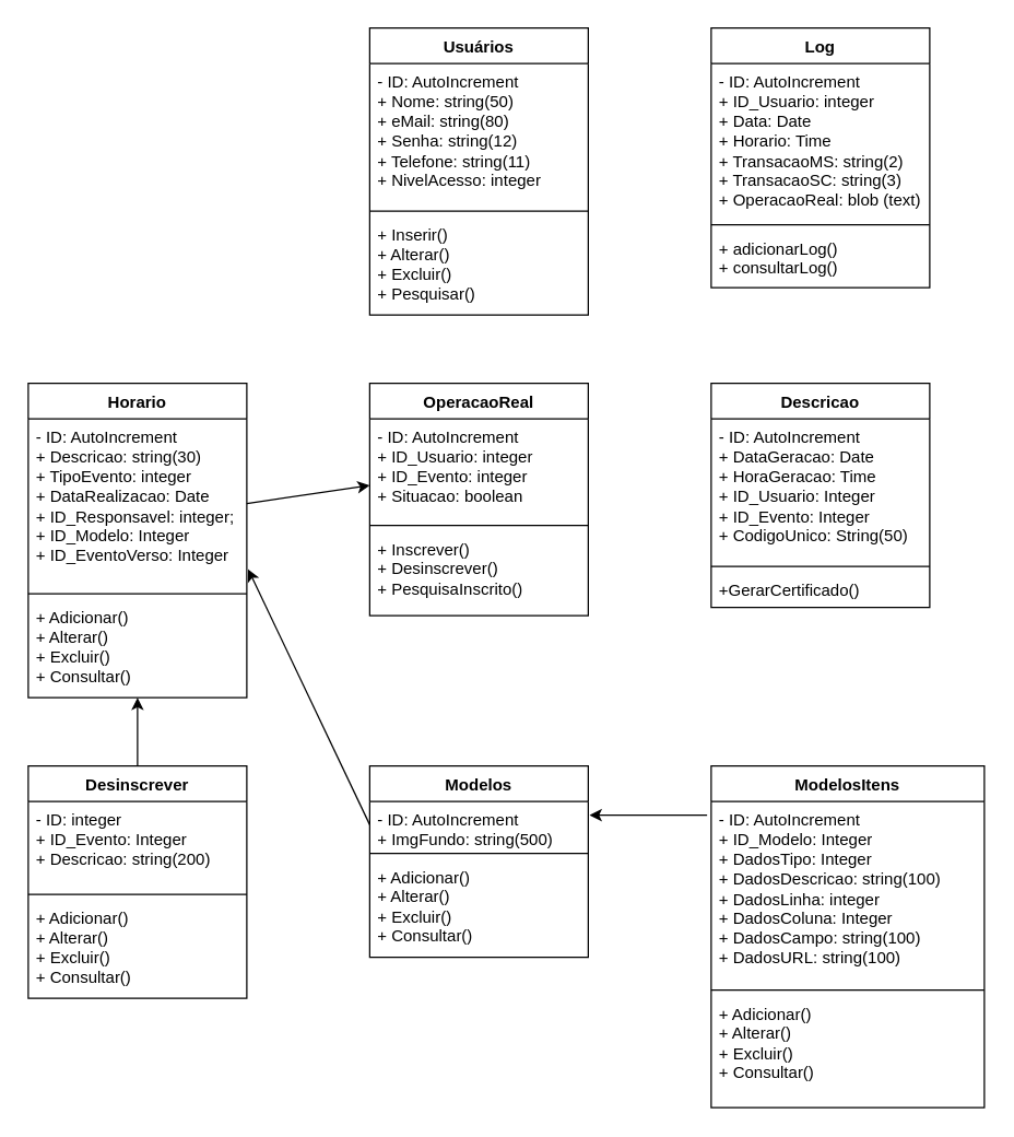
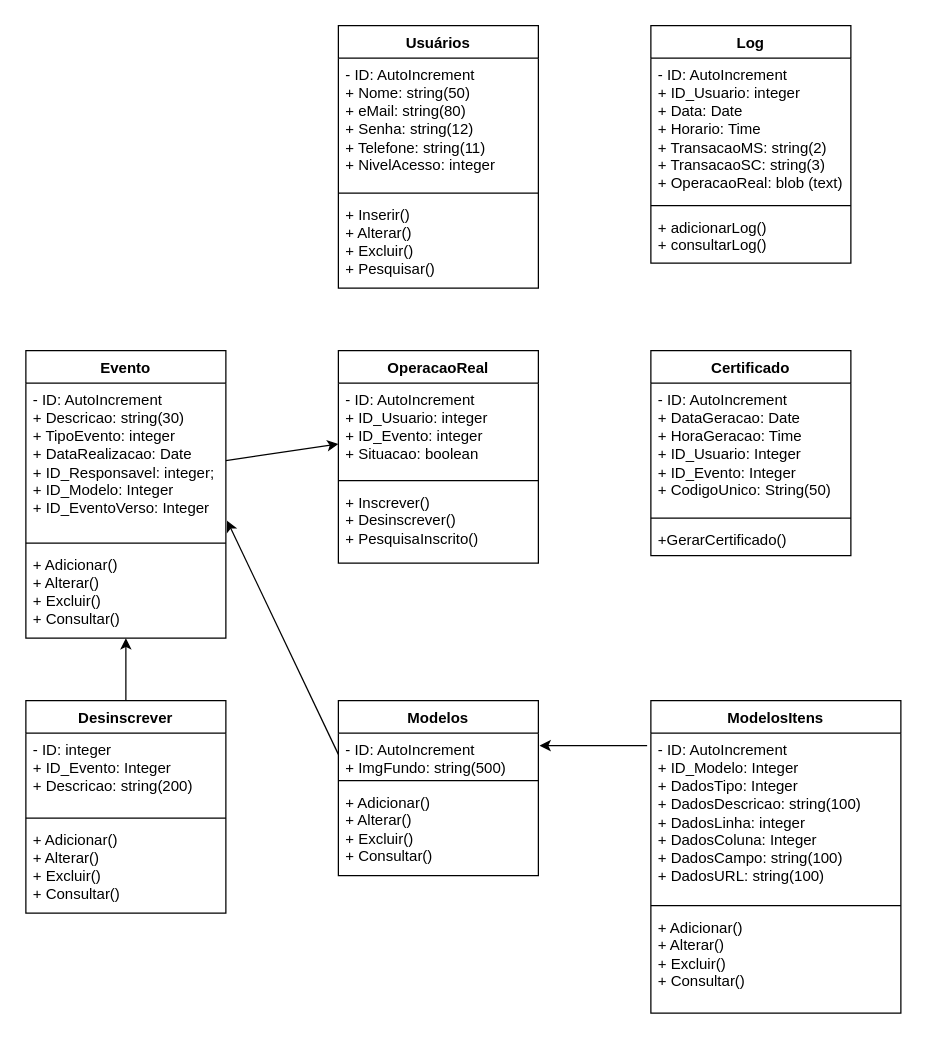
  <mxCell id="0" />
  <mxCell id="1" parent="0" />
  <mxCell id="2" value="Usuários" style="swimlane;fontStyle=1;align=center;verticalAlign=top;childLayout=stackLayout;horizontal=1;startSize=26;horizontalStack=0;resizeParent=1;resizeParentMax=0;resizeLast=0;collapsible=1;marginBottom=0;whiteSpace=wrap;html=1;" vertex="1" parent="1"><mxGeometry x="270" y="20" width="160" height="210" as="geometry" /></mxCell>
  <mxCell id="3" value="- ID: AutoIncrement&lt;br&gt;+ Nome: string(50)&lt;br&gt;+ eMail: string(80)&lt;br&gt;+ Senha: string(12)&lt;br&gt;+ Telefone: string(11)&lt;br&gt;+ NivelAcesso: integer" style="text;strokeColor=none;fillColor=none;align=left;verticalAlign=top;spacingLeft=4;spacingRight=4;overflow=hidden;rotatable=0;points=[[0,0.5],[1,0.5]];portConstraint=eastwest;whiteSpace=wrap;html=1;" vertex="1" parent="2"><mxGeometry y="26" width="160" height="104" as="geometry" /></mxCell>
  <mxCell id="4" value="" style="line;strokeWidth=1;fillColor=none;align=left;verticalAlign=middle;spacingTop=-1;spacingLeft=3;spacingRight=3;rotatable=0;labelPosition=right;points=[];portConstraint=eastwest;strokeColor=inherit;" vertex="1" parent="2"><mxGeometry y="130" width="160" height="8" as="geometry" /></mxCell>
  <mxCell id="5" value="+ Inserir()&lt;br&gt;+ Alterar()&lt;br&gt;+ Excluir()&lt;br&gt;+ Pesquisar()" style="text;strokeColor=none;fillColor=none;align=left;verticalAlign=top;spacingLeft=4;spacingRight=4;overflow=hidden;rotatable=0;points=[[0,0.5],[1,0.5]];portConstraint=eastwest;whiteSpace=wrap;html=1;" vertex="1" parent="2"><mxGeometry y="138" width="160" height="72" as="geometry" /></mxCell>
  <mxCell id="6" value="Log" style="swimlane;fontStyle=1;align=center;verticalAlign=top;childLayout=stackLayout;horizontal=1;startSize=26;horizontalStack=0;resizeParent=1;resizeParentMax=0;resizeLast=0;collapsible=1;marginBottom=0;whiteSpace=wrap;html=1;" vertex="1" parent="1"><mxGeometry x="520" y="20" width="160" height="190" as="geometry" /></mxCell>
  <mxCell id="7" value="- ID: AutoIncrement&lt;br&gt;+ ID_Usuario: integer&lt;br&gt;+ Data: Date&lt;br&gt;+ Horario: Time&lt;br&gt;+ TransacaoMS: string(2)&lt;br&gt;+ TransacaoSC: string(3)&lt;br&gt;+ OperacaoReal: blob (text)" style="text;strokeColor=none;fillColor=none;align=left;verticalAlign=top;spacingLeft=4;spacingRight=4;overflow=hidden;rotatable=0;points=[[0,0.5],[1,0.5]];portConstraint=eastwest;whiteSpace=wrap;html=1;" vertex="1" parent="6"><mxGeometry y="26" width="160" height="114" as="geometry" /></mxCell>
  <mxCell id="8" value="" style="line;strokeWidth=1;fillColor=none;align=left;verticalAlign=middle;spacingTop=-1;spacingLeft=3;spacingRight=3;rotatable=0;labelPosition=right;points=[];portConstraint=eastwest;strokeColor=inherit;" vertex="1" parent="6"><mxGeometry y="140" width="160" height="8" as="geometry" /></mxCell>
  <mxCell id="9" value="+ adicionarLog()&lt;br&gt;+ consultarLog()" style="text;strokeColor=none;fillColor=none;align=left;verticalAlign=top;spacingLeft=4;spacingRight=4;overflow=hidden;rotatable=0;points=[[0,0.5],[1,0.5]];portConstraint=eastwest;whiteSpace=wrap;html=1;" vertex="1" parent="6"><mxGeometry y="148" width="160" height="42" as="geometry" /></mxCell>
- <mxCell id="10" value="Horario" style="swimlane;fontStyle=1;align=center;verticalAlign=top;childLayout=stackLayout;horizontal=1;startSize=26;horizontalStack=0;resizeParent=1;resizeParentMax=0;resizeLast=0;collapsible=1;marginBottom=0;whiteSpace=wrap;html=1;" vertex="1" parent="1"><mxGeometry x="20" y="280" width="160" height="230" as="geometry" /></mxCell>
+ <mxCell id="10" value="Evento" style="swimlane;fontStyle=1;align=center;verticalAlign=top;childLayout=stackLayout;horizontal=1;startSize=26;horizontalStack=0;resizeParent=1;resizeParentMax=0;resizeLast=0;collapsible=1;marginBottom=0;whiteSpace=wrap;html=1;" vertex="1" parent="1"><mxGeometry x="20" y="280" width="160" height="230" as="geometry" /></mxCell>
  <mxCell id="11" value="- ID: AutoIncrement&lt;br&gt;+ Descricao: string(30)&lt;br&gt;+ TipoEvento: integer&lt;br&gt;+ DataRealizacao: Date&lt;br&gt;+ ID_Responsavel: integer;&lt;br&gt;+ ID_Modelo: Integer&lt;br&gt;+ ID_EventoVerso: Integer" style="text;strokeColor=none;fillColor=none;align=left;verticalAlign=top;spacingLeft=4;spacingRight=4;overflow=hidden;rotatable=0;points=[[0,0.5],[1,0.5]];portConstraint=eastwest;whiteSpace=wrap;html=1;" vertex="1" parent="10"><mxGeometry y="26" width="160" height="124" as="geometry" /></mxCell>
  <mxCell id="12" value="" style="line;strokeWidth=1;fillColor=none;align=left;verticalAlign=middle;spacingTop=-1;spacingLeft=3;spacingRight=3;rotatable=0;labelPosition=right;points=[];portConstraint=eastwest;strokeColor=inherit;" vertex="1" parent="10"><mxGeometry y="150" width="160" height="8" as="geometry" /></mxCell>
  <mxCell id="13" value="+ Adicionar()&lt;br&gt;+ Alterar()&lt;br&gt;+ Excluir()&lt;br&gt;+ Consultar()" style="text;strokeColor=none;fillColor=none;align=left;verticalAlign=top;spacingLeft=4;spacingRight=4;overflow=hidden;rotatable=0;points=[[0,0.5],[1,0.5]];portConstraint=eastwest;whiteSpace=wrap;html=1;" vertex="1" parent="10"><mxGeometry y="158" width="160" height="72" as="geometry" /></mxCell>
  <mxCell id="14" value="OperacaoReal" style="swimlane;fontStyle=1;align=center;verticalAlign=top;childLayout=stackLayout;horizontal=1;startSize=26;horizontalStack=0;resizeParent=1;resizeParentMax=0;resizeLast=0;collapsible=1;marginBottom=0;whiteSpace=wrap;html=1;" vertex="1" parent="1"><mxGeometry x="270" y="280" width="160" height="170" as="geometry" /></mxCell>
  <mxCell id="15" value="- ID: AutoIncrement&lt;br&gt;+ ID_Usuario: integer&lt;br&gt;+ ID_Evento: integer&lt;br&gt;+ Situacao: boolean&lt;br&gt;" style="text;strokeColor=none;fillColor=none;align=left;verticalAlign=top;spacingLeft=4;spacingRight=4;overflow=hidden;rotatable=0;points=[[0,0.5],[1,0.5]];portConstraint=eastwest;whiteSpace=wrap;html=1;" vertex="1" parent="14"><mxGeometry y="26" width="160" height="74" as="geometry" /></mxCell>
  <mxCell id="16" value="" style="line;strokeWidth=1;fillColor=none;align=left;verticalAlign=middle;spacingTop=-1;spacingLeft=3;spacingRight=3;rotatable=0;labelPosition=right;points=[];portConstraint=eastwest;strokeColor=inherit;" vertex="1" parent="14"><mxGeometry y="100" width="160" height="8" as="geometry" /></mxCell>
  <mxCell id="17" value="+ Inscrever()&lt;br&gt;+ Desinscrever()&lt;br&gt;+ PesquisaInscrito()" style="text;strokeColor=none;fillColor=none;align=left;verticalAlign=top;spacingLeft=4;spacingRight=4;overflow=hidden;rotatable=0;points=[[0,0.5],[1,0.5]];portConstraint=eastwest;whiteSpace=wrap;html=1;" vertex="1" parent="14"><mxGeometry y="108" width="160" height="62" as="geometry" /></mxCell>
- <mxCell id="18" value="Descricao" style="swimlane;fontStyle=1;align=center;verticalAlign=top;childLayout=stackLayout;horizontal=1;startSize=26;horizontalStack=0;resizeParent=1;resizeParentMax=0;resizeLast=0;collapsible=1;marginBottom=0;whiteSpace=wrap;html=1;" vertex="1" parent="1"><mxGeometry x="520" y="280" width="160" height="164" as="geometry" /></mxCell>
+ <mxCell id="18" value="Certificado" style="swimlane;fontStyle=1;align=center;verticalAlign=top;childLayout=stackLayout;horizontal=1;startSize=26;horizontalStack=0;resizeParent=1;resizeParentMax=0;resizeLast=0;collapsible=1;marginBottom=0;whiteSpace=wrap;html=1;" vertex="1" parent="1"><mxGeometry x="520" y="280" width="160" height="164" as="geometry" /></mxCell>
  <mxCell id="19" value="- ID: AutoIncrement&lt;br&gt;+ DataGeracao: Date&lt;br&gt;+ HoraGeracao: Time&lt;br&gt;+ ID_Usuario: Integer&lt;br&gt;+ ID_Evento: Integer&lt;br&gt;+ CodigoUnico: String(50)" style="text;strokeColor=none;fillColor=none;align=left;verticalAlign=top;spacingLeft=4;spacingRight=4;overflow=hidden;rotatable=0;points=[[0,0.5],[1,0.5]];portConstraint=eastwest;whiteSpace=wrap;html=1;" vertex="1" parent="18"><mxGeometry y="26" width="160" height="104" as="geometry" /></mxCell>
  <mxCell id="20" value="" style="line;strokeWidth=1;fillColor=none;align=left;verticalAlign=middle;spacingTop=-1;spacingLeft=3;spacingRight=3;rotatable=0;labelPosition=right;points=[];portConstraint=eastwest;strokeColor=inherit;" vertex="1" parent="18"><mxGeometry y="130" width="160" height="8" as="geometry" /></mxCell>
  <mxCell id="21" value="+GerarCertificado()" style="text;strokeColor=none;fillColor=none;align=left;verticalAlign=top;spacingLeft=4;spacingRight=4;overflow=hidden;rotatable=0;points=[[0,0.5],[1,0.5]];portConstraint=eastwest;whiteSpace=wrap;html=1;" vertex="1" parent="18"><mxGeometry y="138" width="160" height="26" as="geometry" /></mxCell>
  <mxCell id="22" style="edgeStyle=none;rounded=0;orthogonalLoop=1;jettySize=auto;html=1;" edge="1" parent="1" source="23" target="13"><mxGeometry relative="1" as="geometry" /></mxCell>
  <mxCell id="23" value="Desinscrever" style="swimlane;fontStyle=1;align=center;verticalAlign=top;childLayout=stackLayout;horizontal=1;startSize=26;horizontalStack=0;resizeParent=1;resizeParentMax=0;resizeLast=0;collapsible=1;marginBottom=0;whiteSpace=wrap;html=1;" vertex="1" parent="1"><mxGeometry x="20" y="560" width="160" height="170" as="geometry" /></mxCell>
  <mxCell id="24" value="- ID: integer&lt;br&gt;+ ID_Evento: Integer&lt;br&gt;+ Descricao: string(200)" style="text;strokeColor=none;fillColor=none;align=left;verticalAlign=top;spacingLeft=4;spacingRight=4;overflow=hidden;rotatable=0;points=[[0,0.5],[1,0.5]];portConstraint=eastwest;whiteSpace=wrap;html=1;" vertex="1" parent="23"><mxGeometry y="26" width="160" height="64" as="geometry" /></mxCell>
  <mxCell id="25" value="" style="line;strokeWidth=1;fillColor=none;align=left;verticalAlign=middle;spacingTop=-1;spacingLeft=3;spacingRight=3;rotatable=0;labelPosition=right;points=[];portConstraint=eastwest;strokeColor=inherit;" vertex="1" parent="23"><mxGeometry y="90" width="160" height="8" as="geometry" /></mxCell>
  <mxCell id="26" value="+ Adicionar()&lt;br&gt;+ Alterar()&lt;br&gt;+ Excluir()&lt;br&gt;+ Consultar()" style="text;strokeColor=none;fillColor=none;align=left;verticalAlign=top;spacingLeft=4;spacingRight=4;overflow=hidden;rotatable=0;points=[[0,0.5],[1,0.5]];portConstraint=eastwest;whiteSpace=wrap;html=1;" vertex="1" parent="23"><mxGeometry y="98" width="160" height="72" as="geometry" /></mxCell>
  <mxCell id="27" value="Modelos" style="swimlane;fontStyle=1;align=center;verticalAlign=top;childLayout=stackLayout;horizontal=1;startSize=26;horizontalStack=0;resizeParent=1;resizeParentMax=0;resizeLast=0;collapsible=1;marginBottom=0;whiteSpace=wrap;html=1;" vertex="1" parent="1"><mxGeometry x="270" y="560" width="160" height="140" as="geometry" /></mxCell>
  <mxCell id="28" value="- ID: AutoIncrement&lt;br&gt;+ ImgFundo: string(500)" style="text;strokeColor=none;fillColor=none;align=left;verticalAlign=top;spacingLeft=4;spacingRight=4;overflow=hidden;rotatable=0;points=[[0,0.5],[1,0.5]];portConstraint=eastwest;whiteSpace=wrap;html=1;" vertex="1" parent="27"><mxGeometry y="26" width="160" height="34" as="geometry" /></mxCell>
  <mxCell id="29" value="" style="line;strokeWidth=1;fillColor=none;align=left;verticalAlign=middle;spacingTop=-1;spacingLeft=3;spacingRight=3;rotatable=0;labelPosition=right;points=[];portConstraint=eastwest;strokeColor=inherit;" vertex="1" parent="27"><mxGeometry y="60" width="160" height="8" as="geometry" /></mxCell>
  <mxCell id="30" value="+ Adicionar()&lt;br&gt;+ Alterar()&lt;br&gt;+ Excluir()&lt;br&gt;+ Consultar()" style="text;strokeColor=none;fillColor=none;align=left;verticalAlign=top;spacingLeft=4;spacingRight=4;overflow=hidden;rotatable=0;points=[[0,0.5],[1,0.5]];portConstraint=eastwest;whiteSpace=wrap;html=1;" vertex="1" parent="27"><mxGeometry y="68" width="160" height="72" as="geometry" /></mxCell>
  <mxCell id="31" value="ModelosItens" style="swimlane;fontStyle=1;align=center;verticalAlign=top;childLayout=stackLayout;horizontal=1;startSize=26;horizontalStack=0;resizeParent=1;resizeParentMax=0;resizeLast=0;collapsible=1;marginBottom=0;whiteSpace=wrap;html=1;" vertex="1" parent="1"><mxGeometry x="520" y="560" width="200" height="250" as="geometry" /></mxCell>
  <mxCell id="32" value="- ID: AutoIncrement&lt;br&gt;+ ID_Modelo: Integer&lt;br&gt;+ DadosTipo: Integer&lt;br&gt;+ DadosDescricao: string(100)&lt;br&gt;+ DadosLinha: integer&lt;br&gt;+ DadosColuna: Integer&lt;br&gt;+ DadosCampo: string(100)&lt;br&gt;+ DadosURL: string(100)" style="text;strokeColor=none;fillColor=none;align=left;verticalAlign=top;spacingLeft=4;spacingRight=4;overflow=hidden;rotatable=0;points=[[0,0.5],[1,0.5]];portConstraint=eastwest;whiteSpace=wrap;html=1;" vertex="1" parent="31"><mxGeometry y="26" width="200" height="134" as="geometry" /></mxCell>
  <mxCell id="33" value="" style="line;strokeWidth=1;fillColor=none;align=left;verticalAlign=middle;spacingTop=-1;spacingLeft=3;spacingRight=3;rotatable=0;labelPosition=right;points=[];portConstraint=eastwest;strokeColor=inherit;" vertex="1" parent="31"><mxGeometry y="160" width="200" height="8" as="geometry" /></mxCell>
  <mxCell id="34" value="+ Adicionar()&lt;br&gt;+ Alterar()&lt;br&gt;+ Excluir()&lt;br&gt;+ Consultar()" style="text;strokeColor=none;fillColor=none;align=left;verticalAlign=top;spacingLeft=4;spacingRight=4;overflow=hidden;rotatable=0;points=[[0,0.5],[1,0.5]];portConstraint=eastwest;whiteSpace=wrap;html=1;" vertex="1" parent="31"><mxGeometry y="168" width="200" height="82" as="geometry" /></mxCell>
  <mxCell id="35" style="edgeStyle=none;rounded=0;orthogonalLoop=1;jettySize=auto;html=1;exitX=-0.015;exitY=0.075;exitDx=0;exitDy=0;entryX=1.006;entryY=0.294;entryDx=0;entryDy=0;entryPerimeter=0;exitPerimeter=0;" edge="1" parent="1" source="32" target="28"><mxGeometry relative="1" as="geometry" /></mxCell>
  <mxCell id="36" style="rounded=0;orthogonalLoop=1;jettySize=auto;html=1;exitX=0;exitY=0.5;exitDx=0;exitDy=0;entryX=1.006;entryY=0.887;entryDx=0;entryDy=0;entryPerimeter=0;" edge="1" parent="1" source="28" target="11"><mxGeometry relative="1" as="geometry" /></mxCell>
  <mxCell id="37" style="edgeStyle=none;rounded=0;orthogonalLoop=1;jettySize=auto;html=1;exitX=1;exitY=0.5;exitDx=0;exitDy=0;" edge="1" parent="1" source="11" target="15"><mxGeometry relative="1" as="geometry" /></mxCell>
